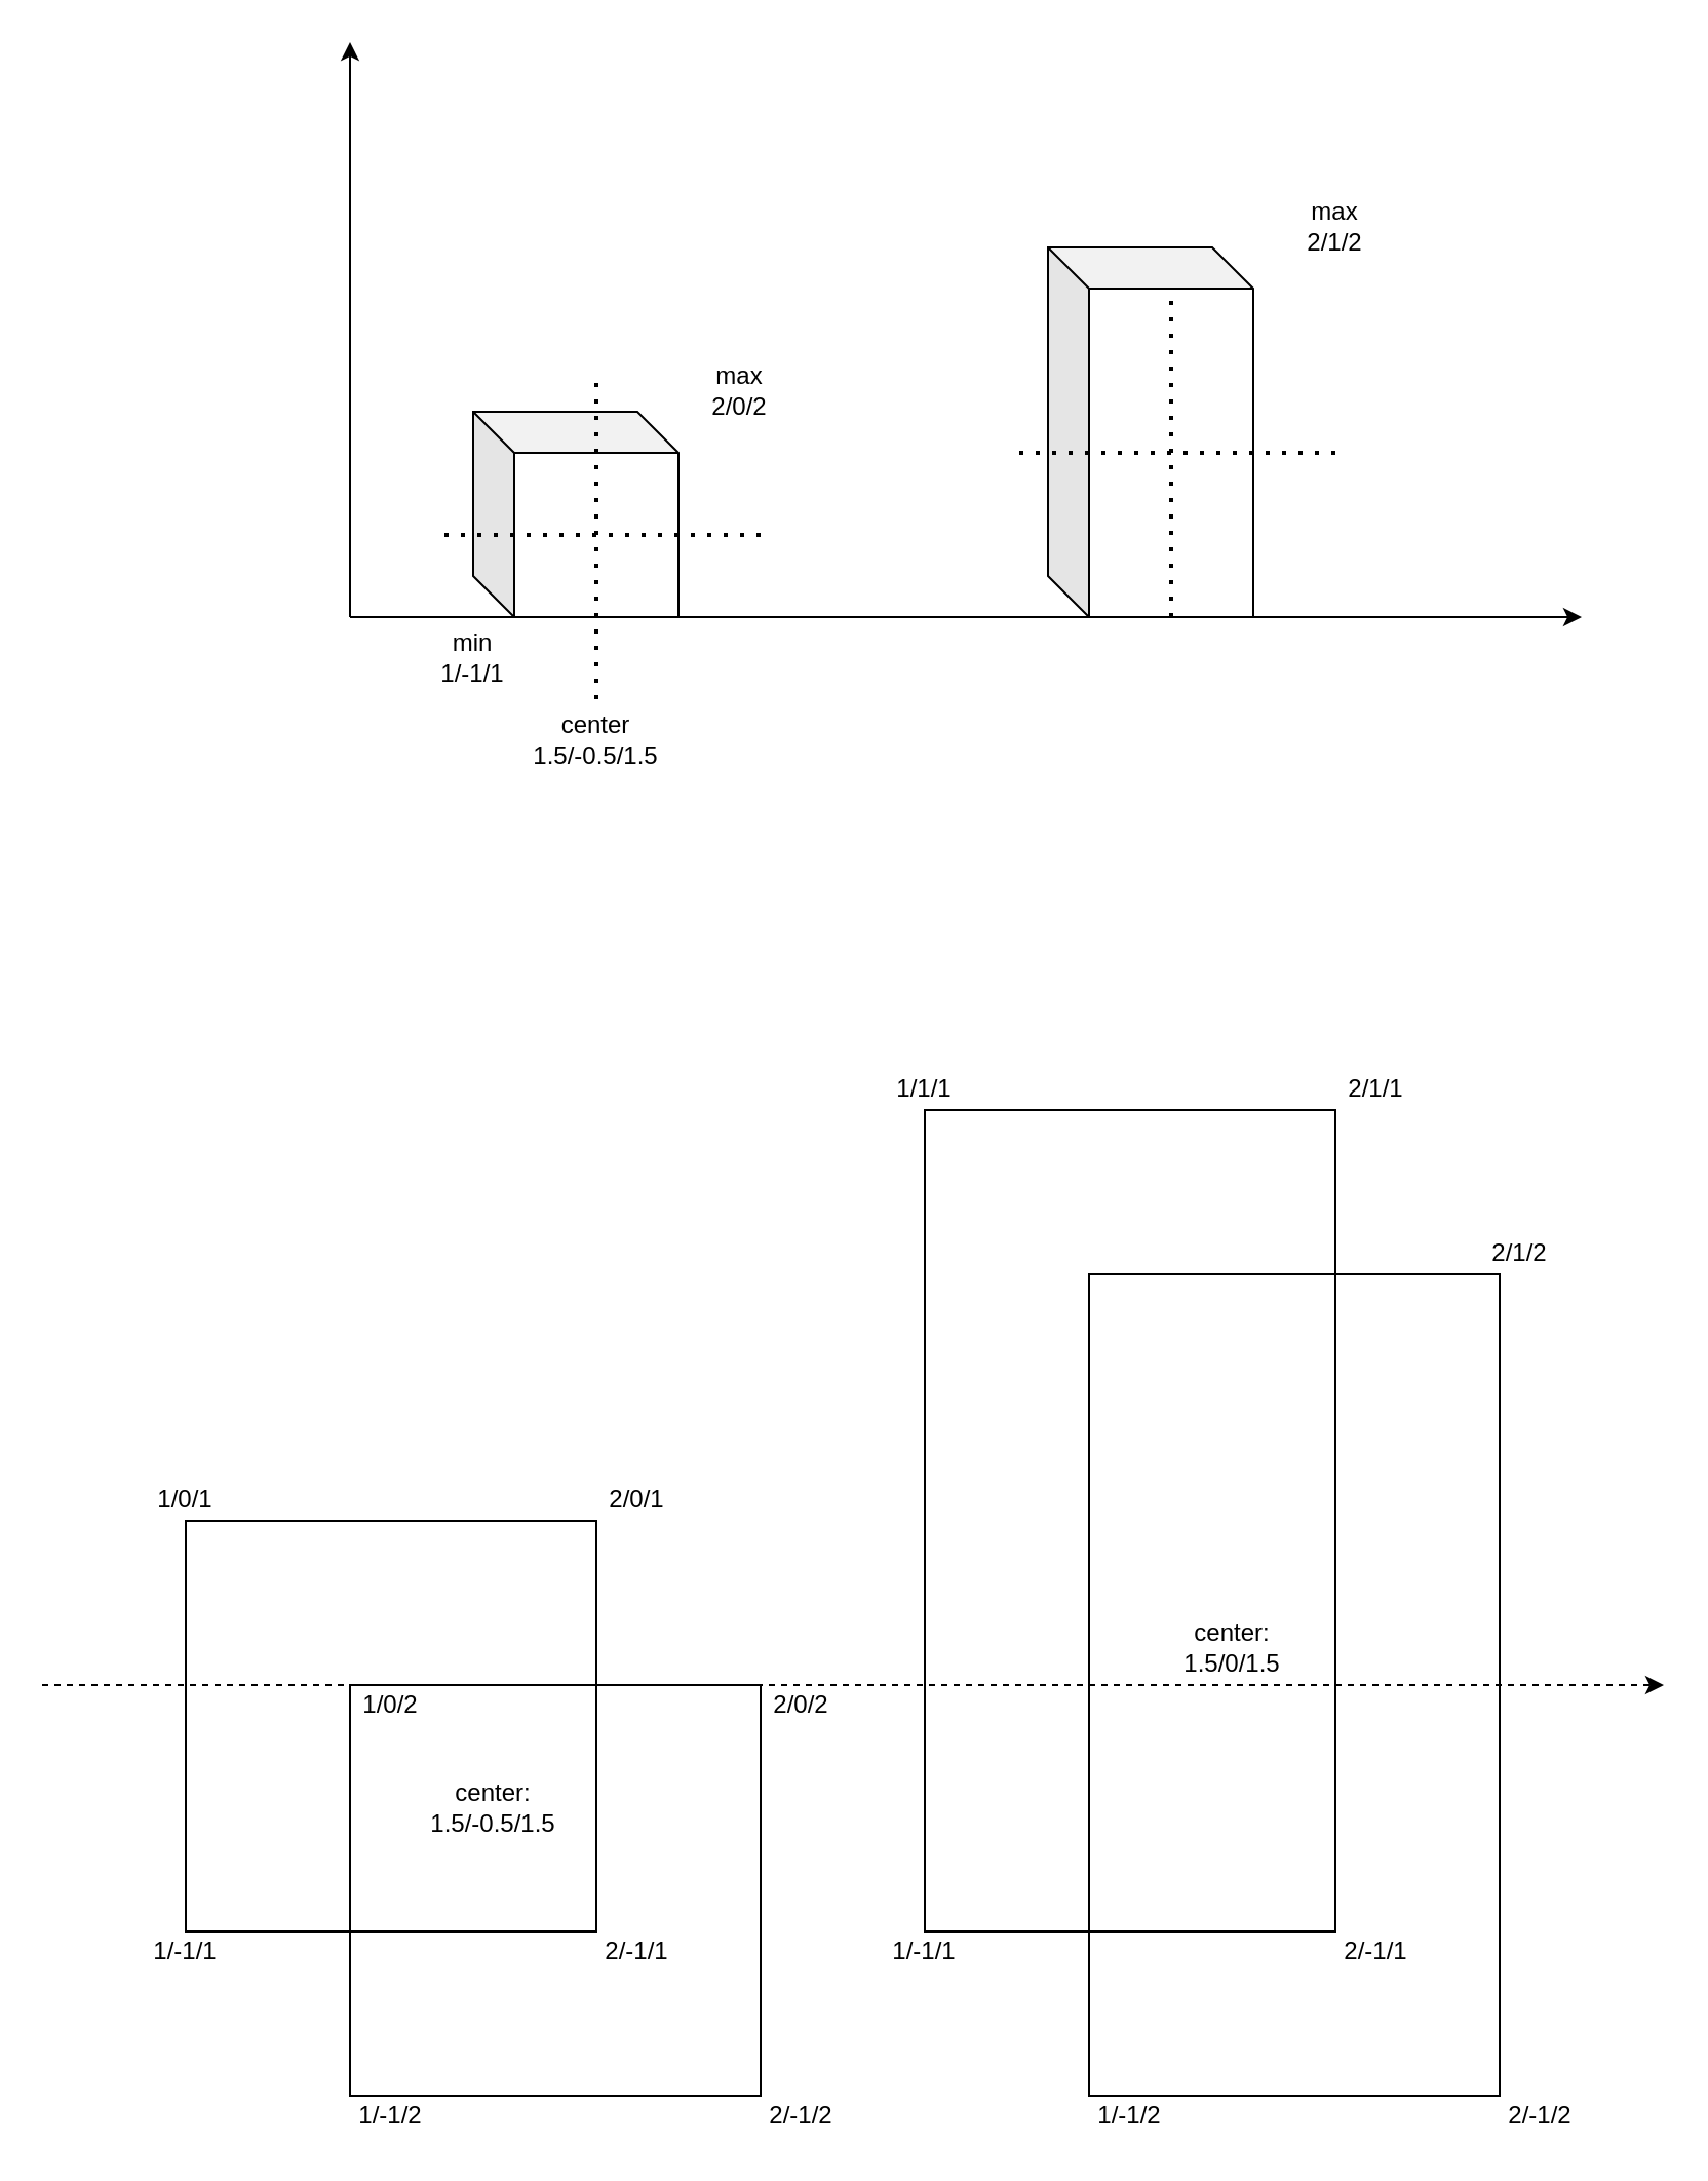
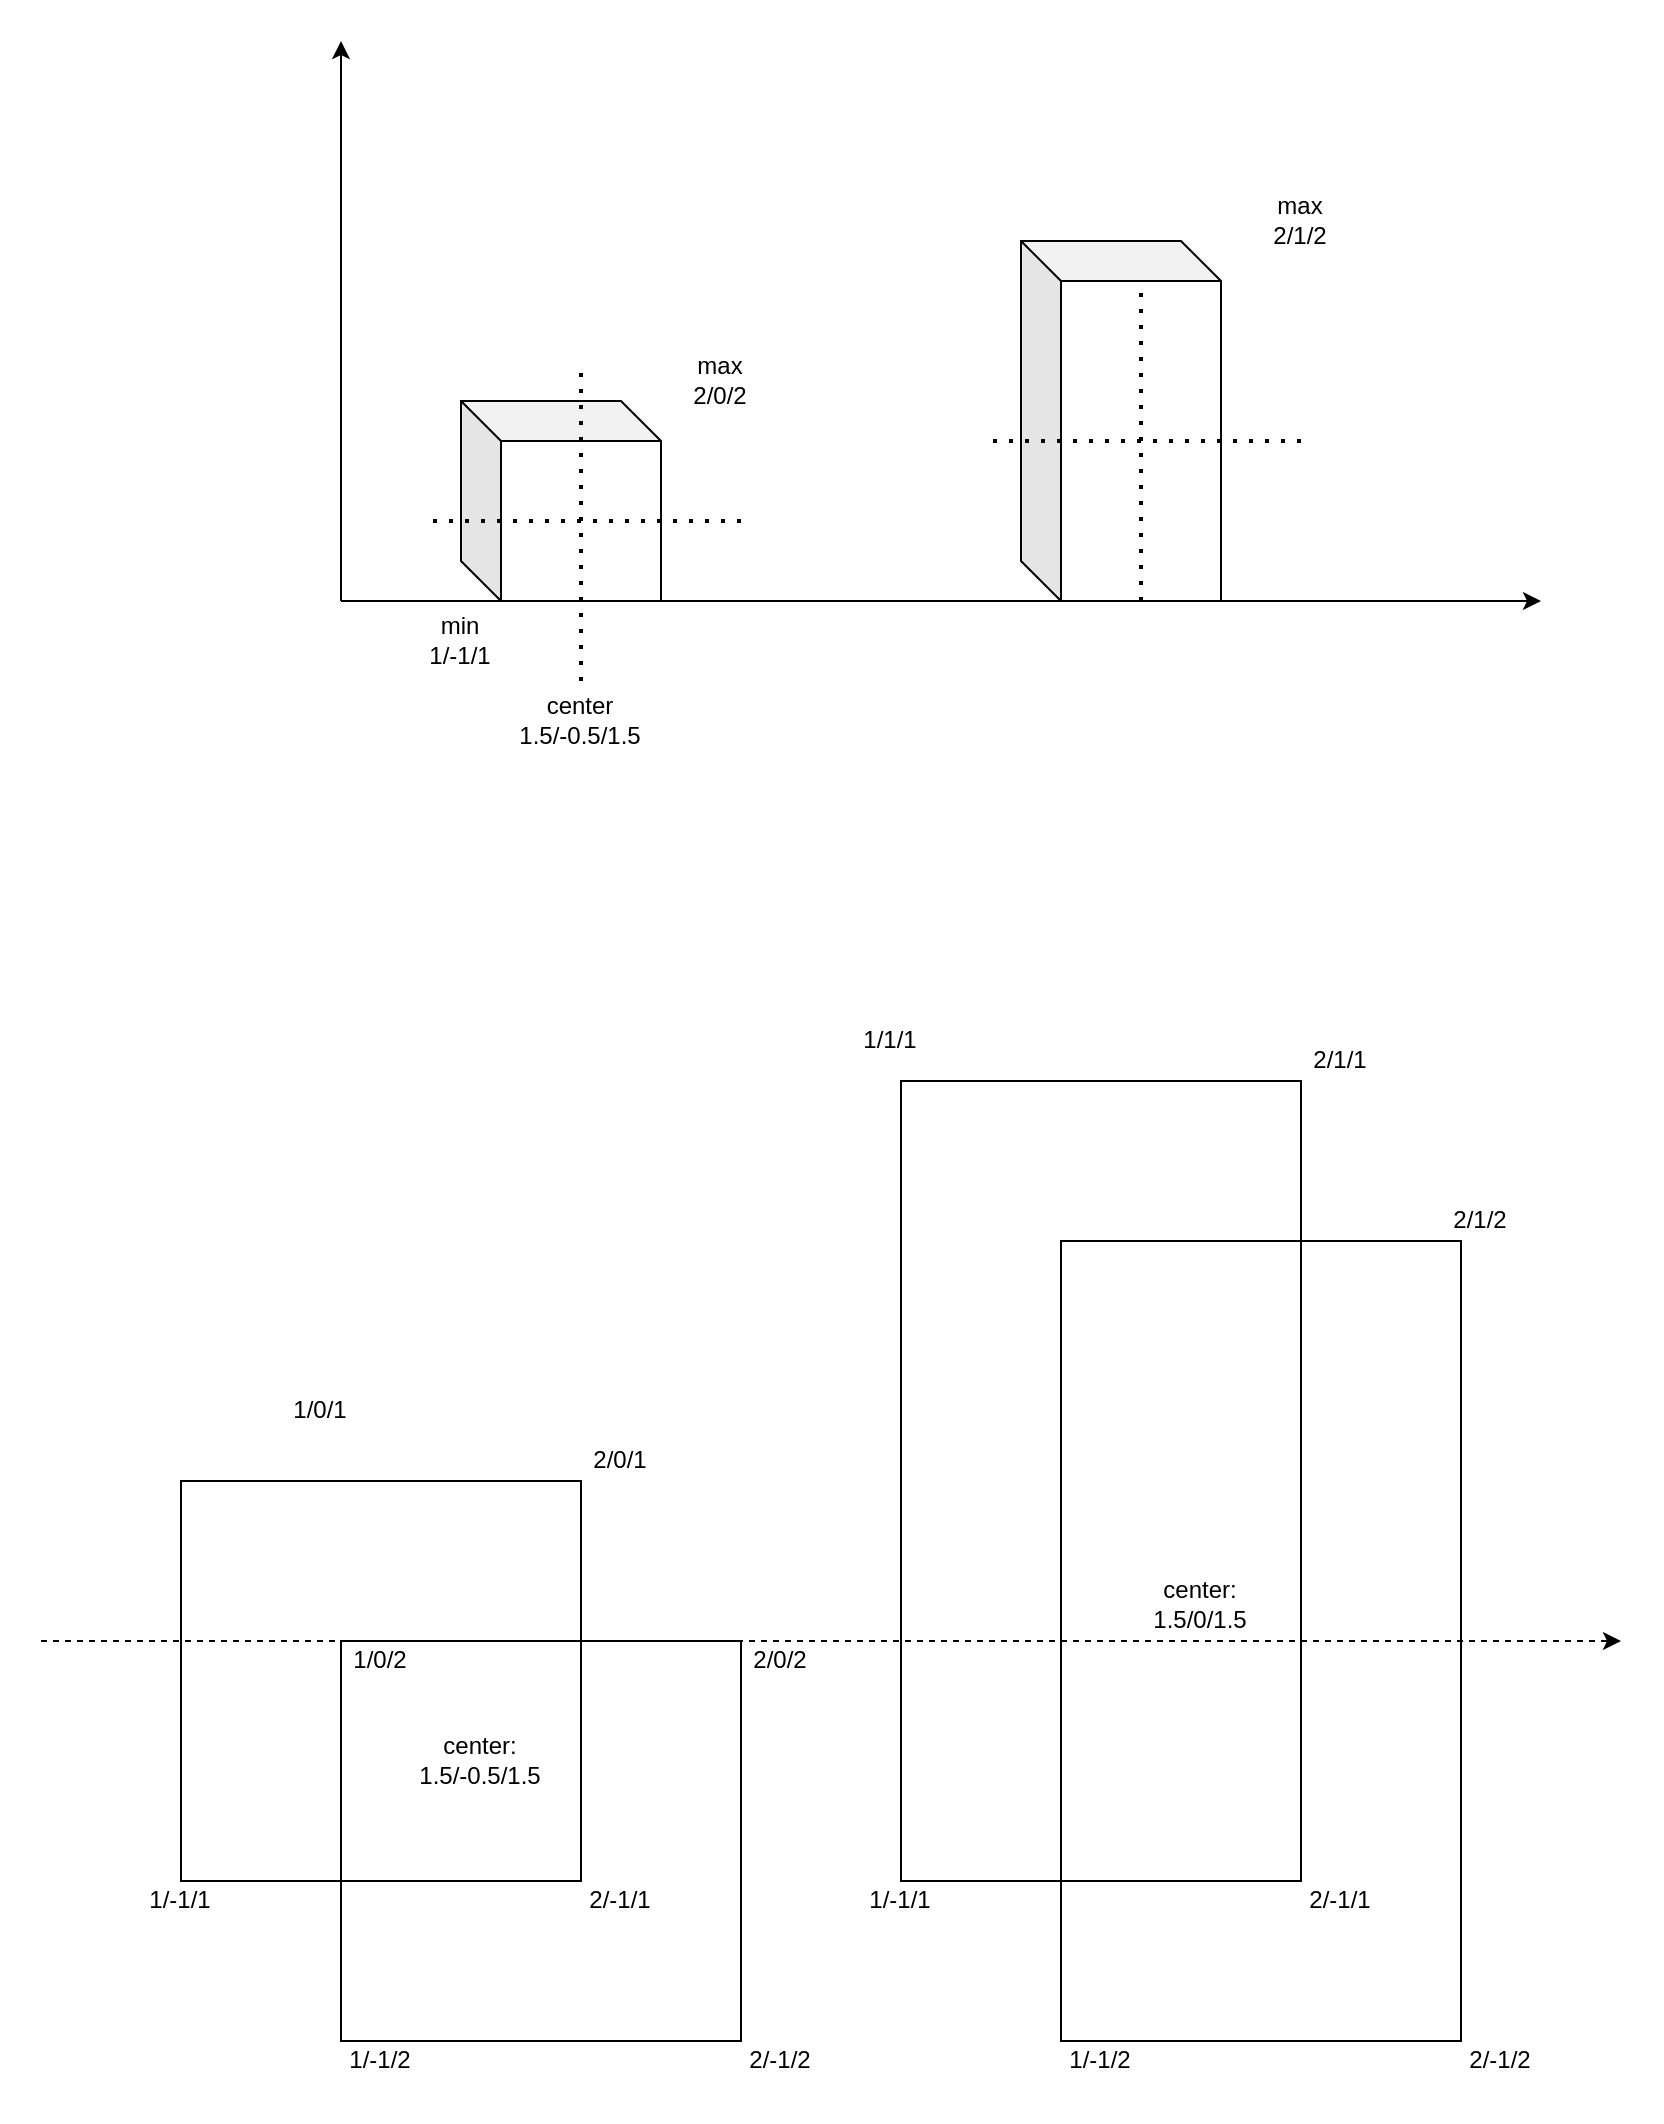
  <mxCell id="0" />
  <mxCell id="1" parent="0" />
  <mxCell id="2" value="" style="rounded=0;whiteSpace=wrap;html=1;fillColor=none;" vertex="1" parent="1"><mxGeometry x="450" y="540" width="200" height="400" as="geometry" /></mxCell>
  <mxCell id="3" value="" style="shape=cube;whiteSpace=wrap;html=1;boundedLbl=1;backgroundOutline=1;darkOpacity=0.05;darkOpacity2=0.1;" vertex="1" parent="1"><mxGeometry x="230" y="200" width="100" height="100" as="geometry" /></mxCell>
  <mxCell id="4" value="" style="shape=cube;whiteSpace=wrap;html=1;boundedLbl=1;backgroundOutline=1;darkOpacity=0.05;darkOpacity2=0.1;" vertex="1" parent="1"><mxGeometry x="510" y="120" width="100" height="180" as="geometry" /></mxCell>
  <mxCell id="5" value="" style="endArrow=none;dashed=1;html=1;dashPattern=1 3;strokeWidth=2;" edge="1" parent="1"><mxGeometry width="50" height="50" relative="1" as="geometry"><mxPoint x="290" y="340" as="sourcePoint" /><mxPoint x="290" y="180" as="targetPoint" /></mxGeometry></mxCell>
  <mxCell id="6" value="" style="endArrow=none;dashed=1;html=1;dashPattern=1 3;strokeWidth=2;" edge="1" parent="1"><mxGeometry width="50" height="50" relative="1" as="geometry"><mxPoint x="370" y="260" as="sourcePoint" /><mxPoint x="210" y="260" as="targetPoint" /></mxGeometry></mxCell>
  <mxCell id="7" value="" style="endArrow=none;dashed=1;html=1;dashPattern=1 3;strokeWidth=2;" edge="1" parent="1"><mxGeometry width="50" height="50" relative="1" as="geometry"><mxPoint x="570" y="300" as="sourcePoint" /><mxPoint x="570" y="140" as="targetPoint" /></mxGeometry></mxCell>
  <mxCell id="8" value="" style="endArrow=none;dashed=1;html=1;dashPattern=1 3;strokeWidth=2;" edge="1" parent="1"><mxGeometry width="50" height="50" relative="1" as="geometry"><mxPoint x="650" y="220" as="sourcePoint" /><mxPoint x="490" y="220" as="targetPoint" /></mxGeometry></mxCell>
  <mxCell id="9" value="" style="endArrow=classic;html=1;" edge="1" parent="1"><mxGeometry width="50" height="50" relative="1" as="geometry"><mxPoint x="170" y="300" as="sourcePoint" /><mxPoint x="170" y="20" as="targetPoint" /></mxGeometry></mxCell>
  <mxCell id="10" value="" style="endArrow=classic;html=1;" edge="1" parent="1"><mxGeometry width="50" height="50" relative="1" as="geometry"><mxPoint x="170" y="300" as="sourcePoint" /><mxPoint x="770" y="300" as="targetPoint" /></mxGeometry></mxCell>
  <mxCell id="11" value="&lt;div&gt;min&lt;/div&gt;&lt;div&gt;1/-1/1&lt;br&gt;&lt;/div&gt;" style="text;html=1;strokeColor=none;fillColor=none;align=center;verticalAlign=middle;whiteSpace=wrap;rounded=0;" vertex="1" parent="1"><mxGeometry x="210" y="310" width="40" height="20" as="geometry" /></mxCell>
  <mxCell id="12" value="&lt;div&gt;max&lt;/div&gt;&lt;div&gt;2/0/2&lt;br&gt;&lt;/div&gt;" style="text;html=1;strokeColor=none;fillColor=none;align=center;verticalAlign=middle;whiteSpace=wrap;rounded=0;" vertex="1" parent="1"><mxGeometry x="340" y="180" width="40" height="20" as="geometry" /></mxCell>
  <mxCell id="13" value="center&lt;div&gt;1.5/-0.5/1.5&lt;br&gt;&lt;/div&gt;" style="text;html=1;strokeColor=none;fillColor=none;align=center;verticalAlign=middle;whiteSpace=wrap;rounded=0;" vertex="1" parent="1"><mxGeometry x="270" y="350" width="40" height="20" as="geometry" /></mxCell>
  <mxCell id="14" value="&lt;div&gt;max&lt;/div&gt;&lt;div&gt;2/1/2&lt;br&gt;&lt;/div&gt;" style="text;html=1;strokeColor=none;fillColor=none;align=center;verticalAlign=middle;whiteSpace=wrap;rounded=0;" vertex="1" parent="1"><mxGeometry x="630" y="100" width="40" height="20" as="geometry" /></mxCell>
  <mxCell id="15" value="" style="whiteSpace=wrap;html=1;aspect=fixed;fillColor=none;" vertex="1" parent="1"><mxGeometry x="170" y="820" width="200" height="200" as="geometry" /></mxCell>
  <mxCell id="16" value="" style="whiteSpace=wrap;html=1;aspect=fixed;fillColor=none;" vertex="1" parent="1"><mxGeometry x="90" y="740" width="200" height="200" as="geometry" /></mxCell>
- <mxCell id="17" value="1/0/1" style="text;html=1;strokeColor=none;fillColor=none;align=center;verticalAlign=middle;whiteSpace=wrap;rounded=0;" vertex="1" parent="1"><mxGeometry x="70" y="720" width="40" height="20" as="geometry" /></mxCell>
+ <mxCell id="17" value="1/0/1" style="text;html=1;strokeColor=none;fillColor=none;align=center;verticalAlign=middle;whiteSpace=wrap;rounded=0;" vertex="1" parent="1"><mxGeometry x="140" y="695" width="40" height="20" as="geometry" /></mxCell>
  <mxCell id="18" value="1/0/2" style="text;html=1;strokeColor=none;fillColor=none;align=center;verticalAlign=middle;whiteSpace=wrap;rounded=0;" vertex="1" parent="1"><mxGeometry x="170" y="820" width="40" height="20" as="geometry" /></mxCell>
  <mxCell id="19" value="2/0/2" style="text;html=1;strokeColor=none;fillColor=none;align=center;verticalAlign=middle;whiteSpace=wrap;rounded=0;" vertex="1" parent="1"><mxGeometry x="370" y="820" width="40" height="20" as="geometry" /></mxCell>
  <mxCell id="20" value="2/0/1" style="text;html=1;strokeColor=none;fillColor=none;align=center;verticalAlign=middle;whiteSpace=wrap;rounded=0;" vertex="1" parent="1"><mxGeometry x="290" y="720" width="40" height="20" as="geometry" /></mxCell>
  <mxCell id="21" value="1/-1/1" style="text;html=1;strokeColor=none;fillColor=none;align=center;verticalAlign=middle;whiteSpace=wrap;rounded=0;" vertex="1" parent="1"><mxGeometry x="70" y="940" width="40" height="20" as="geometry" /></mxCell>
  <mxCell id="22" value="2/-1/1" style="text;html=1;strokeColor=none;fillColor=none;align=center;verticalAlign=middle;whiteSpace=wrap;rounded=0;" vertex="1" parent="1"><mxGeometry x="290" y="940" width="40" height="20" as="geometry" /></mxCell>
  <mxCell id="23" value="1/-1/2" style="text;html=1;strokeColor=none;fillColor=none;align=center;verticalAlign=middle;whiteSpace=wrap;rounded=0;" vertex="1" parent="1"><mxGeometry x="170" y="1020" width="40" height="20" as="geometry" /></mxCell>
  <mxCell id="24" value="2/-1/2" style="text;html=1;strokeColor=none;fillColor=none;align=center;verticalAlign=middle;whiteSpace=wrap;rounded=0;" vertex="1" parent="1"><mxGeometry x="370" y="1020" width="40" height="20" as="geometry" /></mxCell>
  <mxCell id="25" value="&lt;div&gt;center:&lt;/div&gt;&lt;div&gt;1.5/-0.5/1.5&lt;br&gt;&lt;/div&gt;" style="text;html=1;strokeColor=none;fillColor=none;align=center;verticalAlign=middle;whiteSpace=wrap;rounded=0;" vertex="1" parent="1"><mxGeometry x="220" y="870" width="40" height="20" as="geometry" /></mxCell>
- <mxCell id="26" value="1/1/1" style="text;html=1;strokeColor=none;fillColor=none;align=center;verticalAlign=middle;whiteSpace=wrap;rounded=0;" vertex="1" parent="1"><mxGeometry x="430" y="520" width="40" height="20" as="geometry" /></mxCell>
+ <mxCell id="26" value="1/1/1" style="text;html=1;strokeColor=none;fillColor=none;align=center;verticalAlign=middle;whiteSpace=wrap;rounded=0;" vertex="1" parent="1"><mxGeometry x="425" y="510" width="40" height="20" as="geometry" /></mxCell>
  <mxCell id="27" value="2/1/2" style="text;html=1;strokeColor=none;fillColor=none;align=center;verticalAlign=middle;whiteSpace=wrap;rounded=0;" vertex="1" parent="1"><mxGeometry x="720" y="600" width="40" height="20" as="geometry" /></mxCell>
  <mxCell id="28" value="2/1/1" style="text;html=1;strokeColor=none;fillColor=none;align=center;verticalAlign=middle;whiteSpace=wrap;rounded=0;" vertex="1" parent="1"><mxGeometry x="650" y="520" width="40" height="20" as="geometry" /></mxCell>
  <mxCell id="29" value="1/-1/1" style="text;html=1;strokeColor=none;fillColor=none;align=center;verticalAlign=middle;whiteSpace=wrap;rounded=0;" vertex="1" parent="1"><mxGeometry x="430" y="940" width="40" height="20" as="geometry" /></mxCell>
  <mxCell id="30" value="2/-1/1" style="text;html=1;strokeColor=none;fillColor=none;align=center;verticalAlign=middle;whiteSpace=wrap;rounded=0;" vertex="1" parent="1"><mxGeometry x="650" y="940" width="40" height="20" as="geometry" /></mxCell>
  <mxCell id="31" value="1/-1/2" style="text;html=1;strokeColor=none;fillColor=none;align=center;verticalAlign=middle;whiteSpace=wrap;rounded=0;" vertex="1" parent="1"><mxGeometry x="530" y="1020" width="40" height="20" as="geometry" /></mxCell>
  <mxCell id="32" value="2/-1/2" style="text;html=1;strokeColor=none;fillColor=none;align=center;verticalAlign=middle;whiteSpace=wrap;rounded=0;" vertex="1" parent="1"><mxGeometry x="730" y="1020" width="40" height="20" as="geometry" /></mxCell>
  <mxCell id="33" value="&lt;div&gt;center:&lt;/div&gt;&lt;div&gt;1.5/0/1.5&lt;br&gt;&lt;/div&gt;" style="text;html=1;strokeColor=none;fillColor=none;align=center;verticalAlign=middle;whiteSpace=wrap;rounded=0;" vertex="1" parent="1"><mxGeometry x="580" y="792" width="40" height="20" as="geometry" /></mxCell>
  <mxCell id="34" value="" style="rounded=0;whiteSpace=wrap;html=1;fillColor=none;" vertex="1" parent="1"><mxGeometry x="530" y="620" width="200" height="400" as="geometry" /></mxCell>
  <mxCell id="35" value="" style="endArrow=classic;html=1;dashed=1;" edge="1" parent="1"><mxGeometry width="50" height="50" relative="1" as="geometry"><mxPoint x="20" y="820" as="sourcePoint" /><mxPoint x="810" y="820" as="targetPoint" /></mxGeometry></mxCell>
